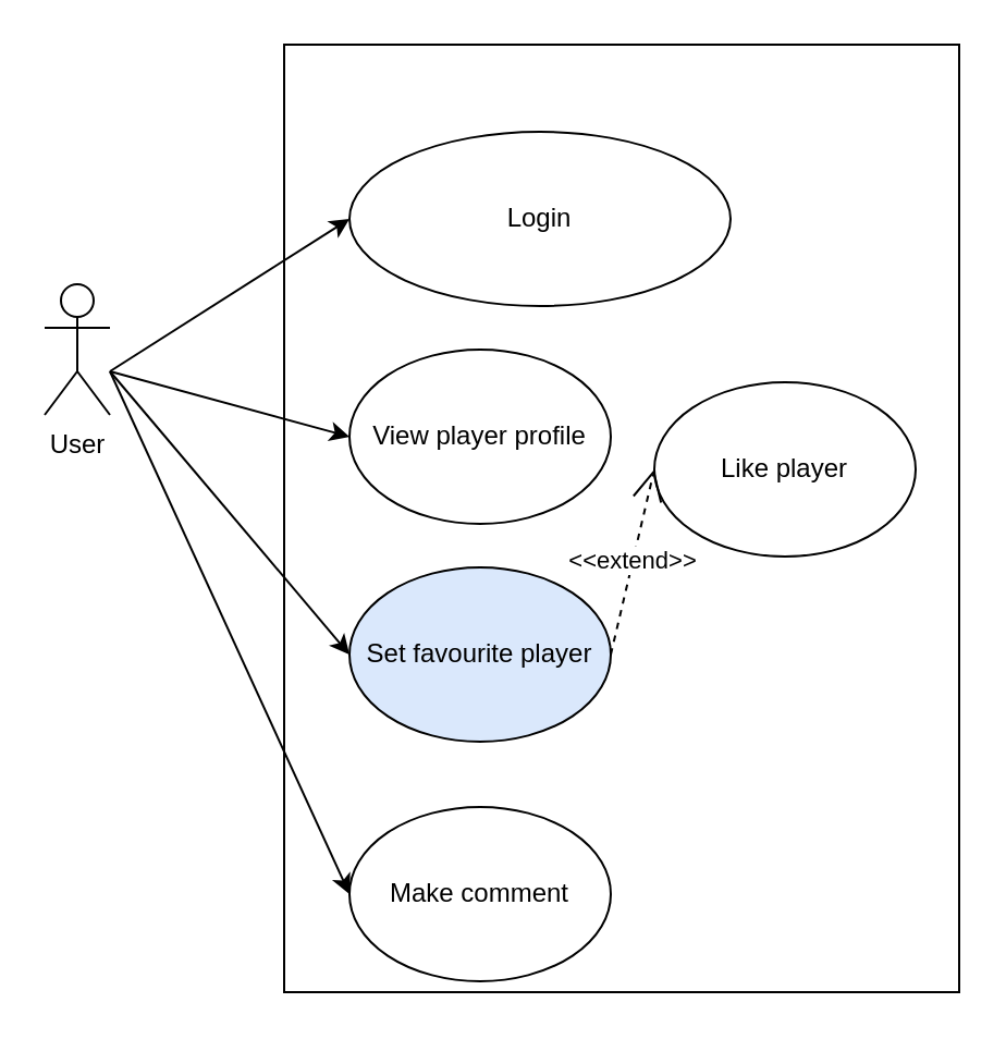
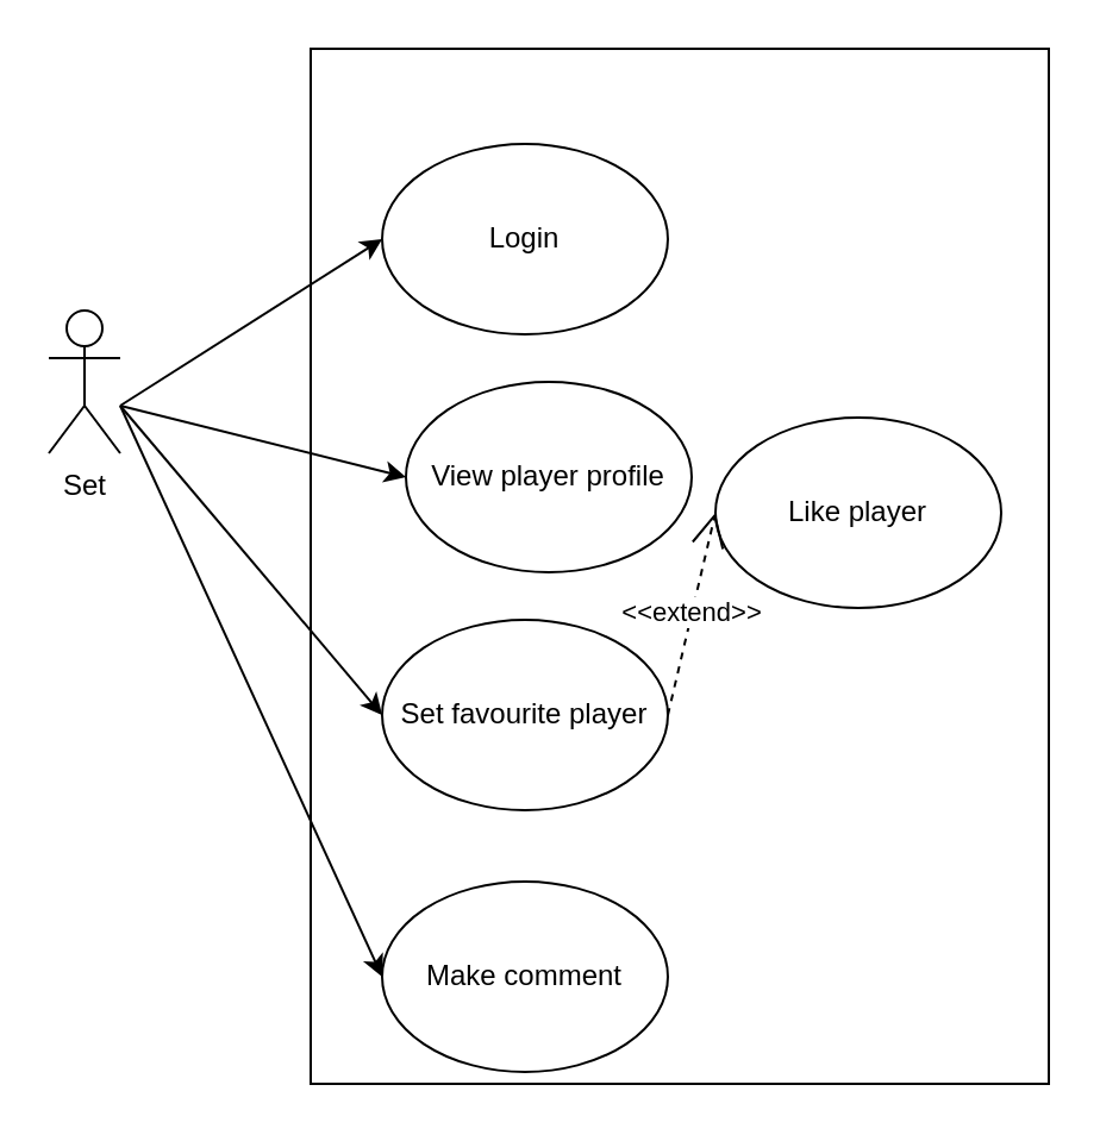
  <mxCell id="0" />
  <mxCell id="1" parent="0" />
- <mxCell id="2" value="User" parent="1" style="shape=umlActor;verticalLabelPosition=bottom;labelBackgroundColor=#ffffff;verticalAlign=top;html=1;outlineConnect=0;" vertex="1"><mxGeometry as="geometry" x="20" y="130" width="30" height="60" /></mxCell>
+ <mxCell id="2" value="Set" parent="1" style="shape=umlActor;verticalLabelPosition=bottom;labelBackgroundColor=#ffffff;verticalAlign=top;html=1;outlineConnect=0;" vertex="1"><mxGeometry as="geometry" x="20" y="130" width="30" height="60" /></mxCell>
  <mxCell id="3" value="" parent="1" style="rounded=0;whiteSpace=wrap;html=1;gradientColor=none;fillColor=none;" vertex="1"><mxGeometry as="geometry" x="130" y="20" width="310" height="435" /></mxCell>
- <mxCell id="4" value="Login&lt;br&gt;" parent="1" style="ellipse;whiteSpace=wrap;html=1;" vertex="1"><mxGeometry x="160" y="60" as="geometry" width="175" height="80" /></mxCell>
+ <mxCell id="4" value="Login&lt;br&gt;" parent="1" style="ellipse;whiteSpace=wrap;html=1;" vertex="1"><mxGeometry as="geometry" x="160" y="60" width="120" height="80" /></mxCell>
  <mxCell id="5" value="" parent="1" style="endArrow=classic;html=1;entryX=0;entryY=0.5;entryDx=0;entryDy=0;" edge="1" target="4"><mxGeometry as="geometry" width="50" height="50" relative="1"><mxPoint as="sourcePoint" x="50" y="170" /><mxPoint as="targetPoint" x="130" y="130" /></mxGeometry></mxCell>
  <mxCell id="6" value="Like player&lt;br&gt;" parent="1" style="ellipse;whiteSpace=wrap;html=1;" vertex="1"><mxGeometry x="300" y="175" as="geometry" width="120" height="80" /></mxCell>
- <mxCell id="7" value="Set favourite player&lt;br&gt;" parent="1" style="ellipse;whiteSpace=wrap;html=1;fillColor=#dae8fc;" vertex="1"><mxGeometry as="geometry" x="160" y="260" width="120" height="80" /></mxCell>
- <mxCell id="8" value="View player profile&lt;br&gt;" parent="1" style="ellipse;whiteSpace=wrap;html=1;" vertex="1"><mxGeometry as="geometry" x="160" y="160" width="120" height="80" /></mxCell>
+ <mxCell id="7" value="Set favourite player&lt;br&gt;" parent="1" style="ellipse;whiteSpace=wrap;html=1;" vertex="1"><mxGeometry as="geometry" x="160" y="260" width="120" height="80" /></mxCell>
+ <mxCell id="8" value="View player profile&lt;br&gt;" parent="1" style="ellipse;whiteSpace=wrap;html=1;" vertex="1"><mxGeometry x="170" y="160" as="geometry" width="120" height="80" /></mxCell>
  <mxCell id="9" value="Make comment" parent="1" style="ellipse;whiteSpace=wrap;html=1;" vertex="1"><mxGeometry x="160" y="370" as="geometry" width="120" height="80" /></mxCell>
  <mxCell id="10" value="&amp;lt;&amp;lt;extend&amp;gt;&amp;gt;" parent="1" style="endArrow=open;endSize=12;dashed=1;html=1;entryX=0;entryY=0.5;entryDx=0;entryDy=0;" edge="1" target="6"><mxGeometry as="geometry" width="160" relative="1"><mxPoint as="sourcePoint" x="280" y="300" /><mxPoint as="targetPoint" x="433" y="300" /></mxGeometry></mxCell>
  <mxCell id="11" value="" parent="1" style="endArrow=classic;html=1;entryX=0;entryY=0.5;entryDx=0;entryDy=0;" edge="1" target="8"><mxGeometry as="geometry" width="50" height="50" relative="1"><mxPoint as="sourcePoint" x="50" y="170" /><mxPoint as="targetPoint" x="170" y="110" /></mxGeometry></mxCell>
  <mxCell id="12" value="" parent="1" style="endArrow=classic;html=1;entryX=0;entryY=0.5;entryDx=0;entryDy=0;" edge="1" target="7"><mxGeometry as="geometry" width="50" height="50" relative="1"><mxPoint as="sourcePoint" x="50" y="170" /><mxPoint as="targetPoint" x="170" y="210" /></mxGeometry></mxCell>
  <mxCell id="13" value="" parent="1" style="endArrow=classic;html=1;entryX=0;entryY=0.5;entryDx=0;entryDy=0;" edge="1" target="9"><mxGeometry as="geometry" width="50" height="50" relative="1"><mxPoint as="sourcePoint" x="50" y="170" /><mxPoint as="targetPoint" x="170" y="325" /></mxGeometry></mxCell>
